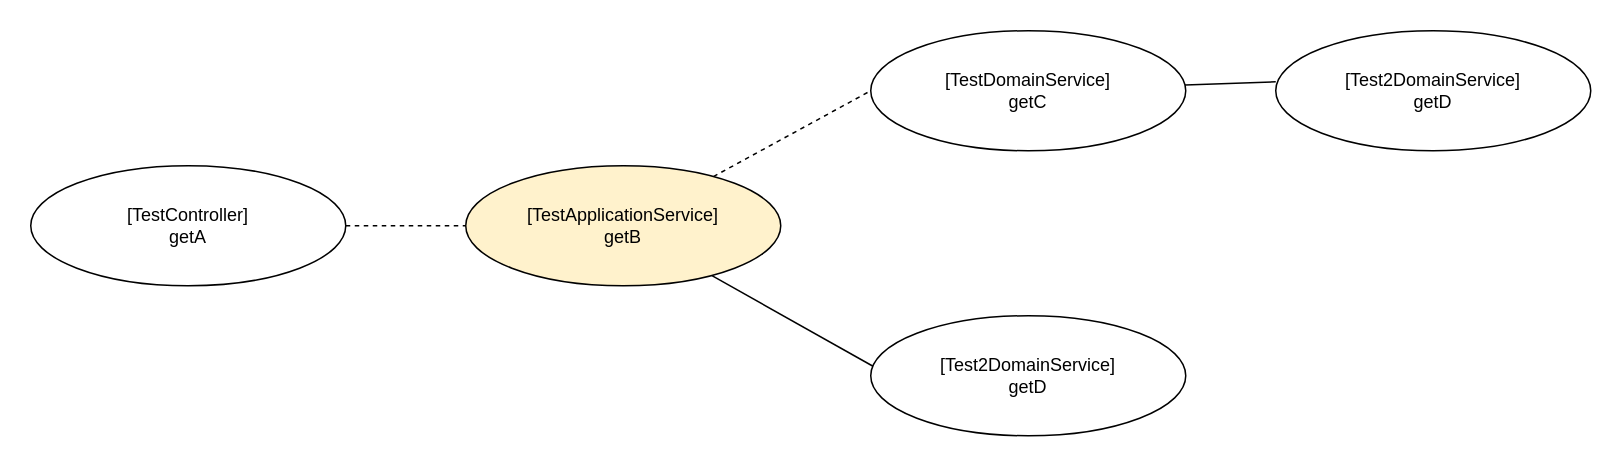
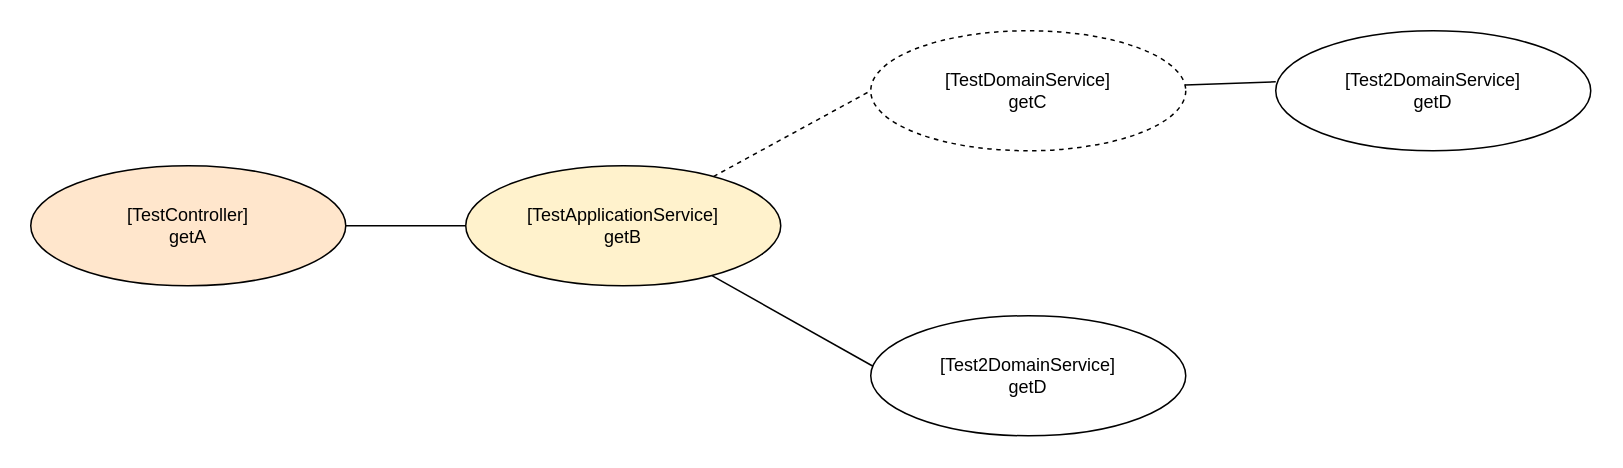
  <mxCell id="0" />
  <mxCell id="1" parent="0" />
- <mxCell id="2" style="edgeStyle=orthogonalEdgeStyle;rounded=0;orthogonalLoop=1;jettySize=auto;html=1;endArrow=none;endFill=0;dashed=1;" edge="1" parent="1" source="3" target="6"><mxGeometry relative="1" as="geometry" /></mxCell>
- <mxCell id="3" value="[TestController]&lt;br&gt;getA" style="ellipse;whiteSpace=wrap;html=1;" parent="1" vertex="1"><mxGeometry x="20" y="110" width="210" height="80" as="geometry" /></mxCell>
+ <mxCell id="2" style="edgeStyle=orthogonalEdgeStyle;rounded=0;orthogonalLoop=1;jettySize=auto;html=1;endArrow=none;endFill=0;" edge="1" parent="1" source="3" target="6"><mxGeometry relative="1" as="geometry" /></mxCell>
+ <mxCell id="3" value="[TestController]&lt;br&gt;getA" style="ellipse;whiteSpace=wrap;html=1;fillColor=#ffe6cc;" parent="1" vertex="1"><mxGeometry x="20" y="110" width="210" height="80" as="geometry" /></mxCell>
  <mxCell id="4" style="rounded=0;orthogonalLoop=1;jettySize=auto;html=1;entryX=0;entryY=0.5;entryDx=0;entryDy=0;endArrow=none;endFill=0;dashed=1;" edge="1" parent="1" source="6" target="8"><mxGeometry relative="1" as="geometry" /></mxCell>
  <mxCell id="5" style="edgeStyle=none;rounded=0;orthogonalLoop=1;jettySize=auto;html=1;entryX=0.01;entryY=0.425;entryDx=0;entryDy=0;entryPerimeter=0;endArrow=none;endFill=0;" edge="1" parent="1" source="6" target="9"><mxGeometry relative="1" as="geometry" /></mxCell>
  <mxCell id="6" value="[TestApplicationService]&lt;br&gt;getB" style="ellipse;whiteSpace=wrap;html=1;fillColor=#fff2cc;" vertex="1" parent="1"><mxGeometry x="310" y="110" width="210" height="80" as="geometry" /></mxCell>
  <mxCell id="7" style="edgeStyle=none;rounded=0;orthogonalLoop=1;jettySize=auto;html=1;entryX=0;entryY=0.425;entryDx=0;entryDy=0;entryPerimeter=0;endArrow=none;endFill=0;" edge="1" parent="1" source="8" target="10"><mxGeometry relative="1" as="geometry" /></mxCell>
- <mxCell id="8" value="[TestDomainService]&lt;br&gt;getC" style="ellipse;whiteSpace=wrap;html=1;" vertex="1" parent="1"><mxGeometry x="580" y="20" width="210" height="80" as="geometry" /></mxCell>
+ <mxCell id="8" value="[TestDomainService]&lt;br&gt;getC" style="ellipse;whiteSpace=wrap;html=1;dashed=1;" vertex="1" parent="1"><mxGeometry x="580" y="20" width="210" height="80" as="geometry" /></mxCell>
  <mxCell id="9" value="[Test2DomainService]&lt;br&gt;getD" style="ellipse;whiteSpace=wrap;html=1;" vertex="1" parent="1"><mxGeometry x="580" y="210" width="210" height="80" as="geometry" /></mxCell>
  <mxCell id="10" value="[Test2DomainService]&lt;br&gt;getD" style="ellipse;whiteSpace=wrap;html=1;" vertex="1" parent="1"><mxGeometry x="850" y="20" width="210" height="80" as="geometry" /></mxCell>
